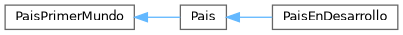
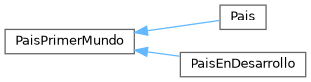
  digraph {
    rankdir=LR
    node [color=grey40 fillcolor=white fontname=Helvetica fontsize=10 shape=box style=filled]
    edge [color=steelblue1 dir=back fontname=Helvetica fontsize=10 labelfontname=Helvetica labelfontsize=10 style=solid]
    n1 [height=0.2 label=Pais width=0.4]
    n2 [height=0.2 label=PaisEnDesarrollo width=0.4]
    n3 [height=0.2 label=PaisPrimerMundo width=0.4]
-   n1 -> n2
+   n3 -> n2
    n3 -> n1
  }
